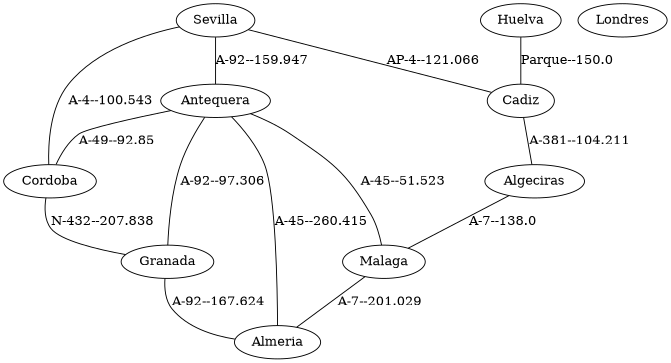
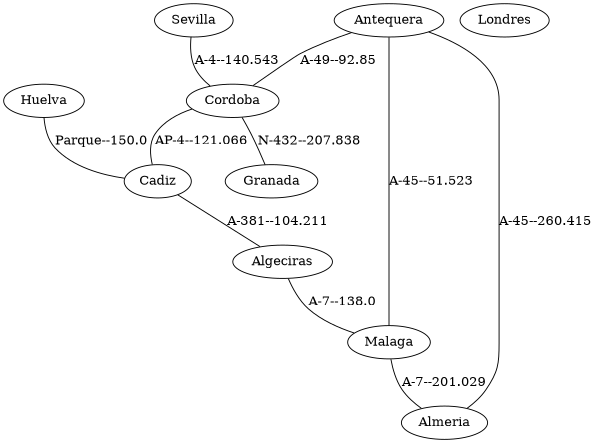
  strict graph {
    fontname="DejaVu Serif"
    node [fontname="DejaVu Serif"]
    edge [fontname="DejaVu Serif"]
    n1 [label=Sevilla]
    n2 [label=Cadiz]
    n3 [label=Cordoba]
    n4 [label=Antequera]
    n5 [label=Algeciras]
    n6 [label=Huelva]
    n7 [label=Granada]
    n8 [label=Malaga]
    n9 [label=Almeria]
    n10 [label=Londres]
-   n1 -- n2 [label="AP-4--121.066"]
-   n1 -- n3 [label="A-4--100.543"]
-   n1 -- n4 [label="A-92--159.947"]
+   n3 -- n2 [label="AP-4--121.066"]
+   n1 -- n3 [label="A-4--140.543"]
    n2 -- n5 [label="A-381--104.211"]
    n3 -- n7 [label="N-432--207.838"]
    n4 -- n3 [label="A-49--92.85"]
-   n4 -- n7 [label="A-92--97.306"]
    n4 -- n8 [label="A-45--51.523"]
    n4 -- n9 [label="A-45--260.415"]
    n5 -- n8 [label="A-7--138.0"]
    n6 -- n2 [label="Parque--150.0"]
-   n7 -- n9 [label="A-92--167.624"]
    n8 -- n9 [label="A-7--201.029"]
  }
